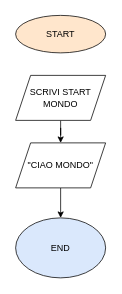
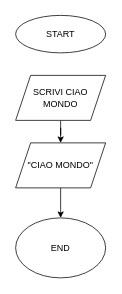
  <mxCell id="0" />
  <mxCell id="1" parent="0" />
- <mxCell id="2" value="START" style="ellipse;whiteSpace=wrap;html=1;fillColor=#ffe6cc;" vertex="1" parent="1"><mxGeometry x="20" y="20" width="120" height="50" as="geometry" /></mxCell>
+ <mxCell id="2" value="START" style="ellipse;whiteSpace=wrap;html=1;" vertex="1" parent="1"><mxGeometry x="20" y="20" width="120" height="50" as="geometry" /></mxCell>
  <mxCell id="3" style="edgeStyle=orthogonalEdgeStyle;rounded=0;orthogonalLoop=1;jettySize=auto;html=1;" edge="1" parent="1" source="4" target="6"><mxGeometry relative="1" as="geometry" /></mxCell>
- <mxCell id="4" value="SCRIVI START MONDO" style="shape=parallelogram;perimeter=parallelogramPerimeter;whiteSpace=wrap;html=1;fixedSize=1;" vertex="1" parent="1"><mxGeometry x="20" y="100" width="120" height="60" as="geometry" /></mxCell>
+ <mxCell id="4" value="SCRIVI CIAO MONDO" style="shape=parallelogram;perimeter=parallelogramPerimeter;whiteSpace=wrap;html=1;fixedSize=1;" vertex="1" parent="1"><mxGeometry x="20" y="100" width="120" height="60" as="geometry" /></mxCell>
  <mxCell id="5" style="edgeStyle=orthogonalEdgeStyle;rounded=0;orthogonalLoop=1;jettySize=auto;html=1;" edge="1" parent="1" source="6" target="7"><mxGeometry relative="1" as="geometry" /></mxCell>
  <mxCell id="6" value="&quot;CIAO MONDO&quot;" style="shape=parallelogram;perimeter=parallelogramPerimeter;whiteSpace=wrap;html=1;fixedSize=1;" vertex="1" parent="1"><mxGeometry x="20" y="190" width="120" height="60" as="geometry" /></mxCell>
- <mxCell id="7" value="END" style="ellipse;whiteSpace=wrap;html=1;fillColor=#dae8fc;" vertex="1" parent="1"><mxGeometry x="20" y="290" width="120" height="80" as="geometry" /></mxCell>
+ <mxCell id="7" value="END" style="ellipse;whiteSpace=wrap;html=1;" vertex="1" parent="1"><mxGeometry x="20" y="290" width="120" height="80" as="geometry" /></mxCell>
